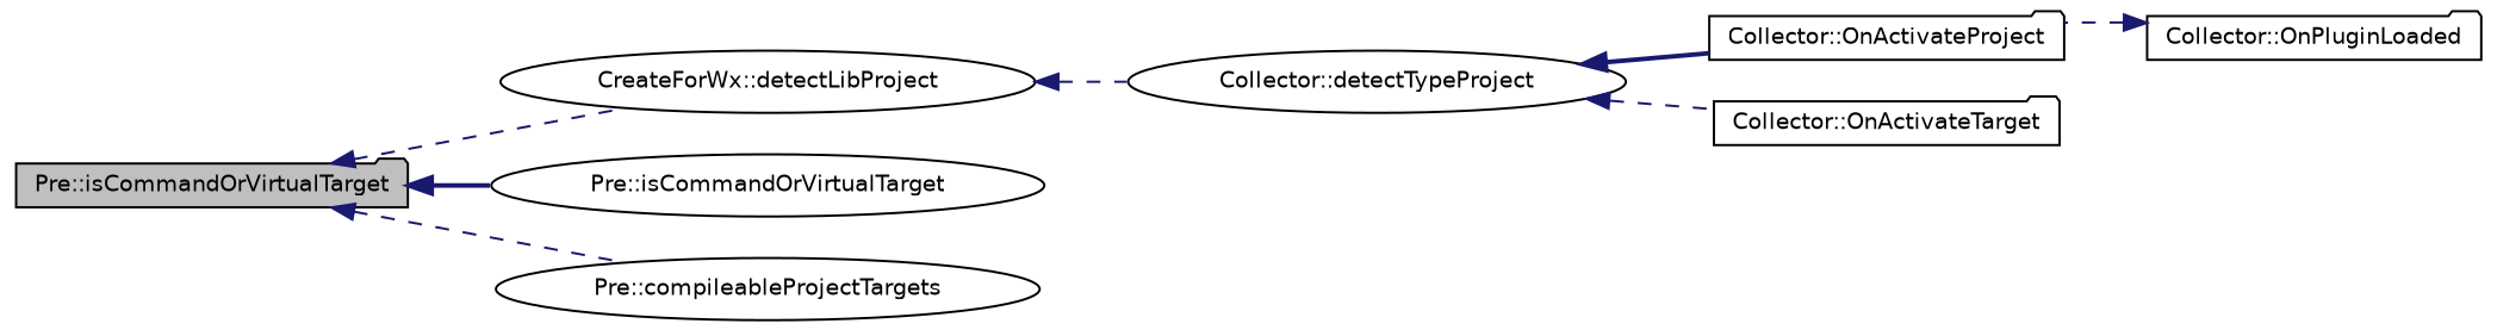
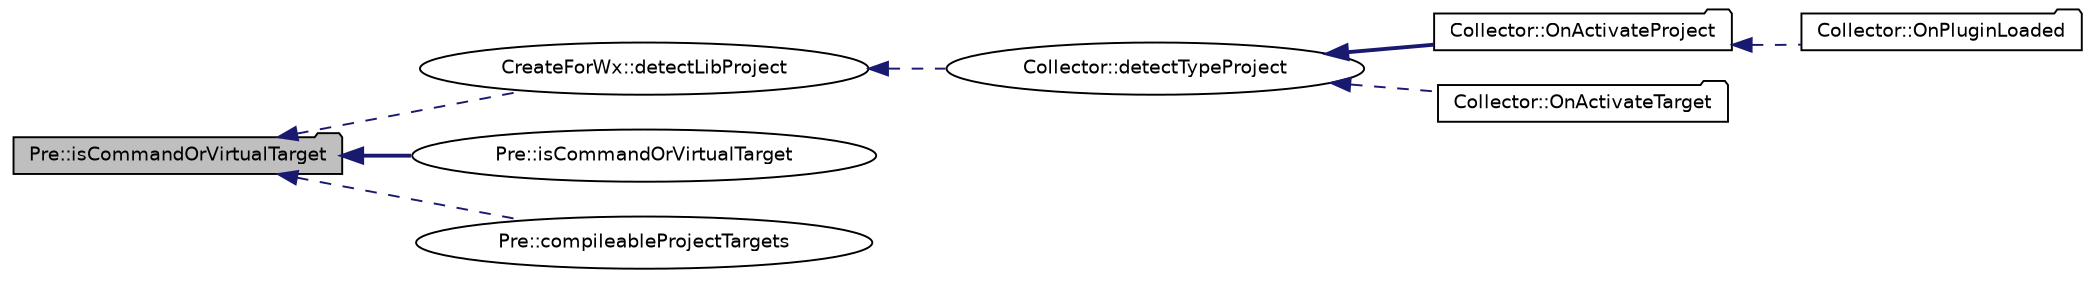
  digraph {
    rankdir=LR
    node [color=black fillcolor=white fontname=Helvetica fontsize=10 shape=folder style=filled]
    edge [color=midnightblue dir=back fontname=Helvetica fontsize=10 labelfontname=Helvetica labelfontsize=10 style=dashed]
    n1 [fillcolor=grey75 fontcolor=black height=0.2 label="Pre::isCommandOrVirtualTarget" width=0.4]
    n2 [height=0.2 label="CreateForWx::detectLibProject" shape=ellipse width=0.4]
    n3 [height=0.2 label="Pre::isCommandOrVirtualTarget" shape=ellipse width=0.4]
    n4 [height=0.2 label="Pre::compileableProjectTargets" shape=ellipse width=0.4]
    n5 [height=0.2 label="Collector::detectTypeProject" shape=ellipse width=0.4]
    n6 [height=0.2 label="Collector::OnActivateProject" width=0.4]
    n7 [height=0.2 label="Collector::OnActivateTarget" width=0.4]
    n8 [height=0.2 label="Collector::OnPluginLoaded" width=0.4]
    n1 -> n2
    n1 -> n3 [style=bold]
    n1 -> n4
    n2 -> n5
    n5 -> n6 [style=bold]
    n5 -> n7
-   n8 -> n6
+   n6 -> n8
  }
